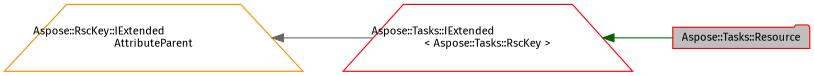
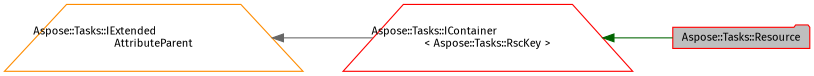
  digraph {
    fontname="Fira Sans"
    rankdir=LR
    node [color=red fillcolor=white fontname="Fira Sans" fontsize=10 shape=trapezium style=filled]
    edge [dir=back fontname="Fira Sans" fontsize=10 labelfontname=Helvetica labelfontsize=10 style=solid]
    n1 [fillcolor=grey75 fontcolor=black height=0.2 label="Aspose::Tasks::Resource" shape=folder width=0.4]
-   n2 [height=0.2 label="Aspose::Tasks::IExtended\l\< Aspose::Tasks::RscKey \>" width=0.4]
-   n3 [color=darkorange height=0.2 label="Aspose::RscKey::IExtended\lAttributeParent" width=0.4]
+   n2 [height=0.2 label="Aspose::Tasks::IContainer\l\< Aspose::Tasks::RscKey \>" width=0.4]
+   n3 [color=darkorange height=0.2 label="Aspose::Tasks::IExtended\lAttributeParent" width=0.4]
    n2 -> n1 [color=darkgreen]
    n3 -> n2 [color=gray40]
  }
